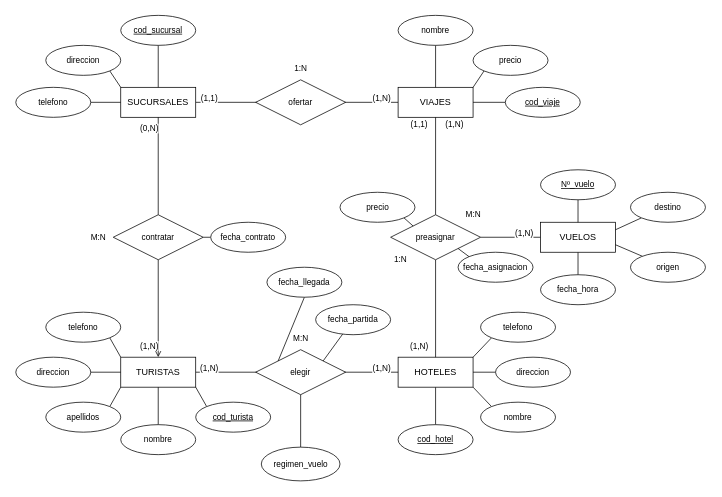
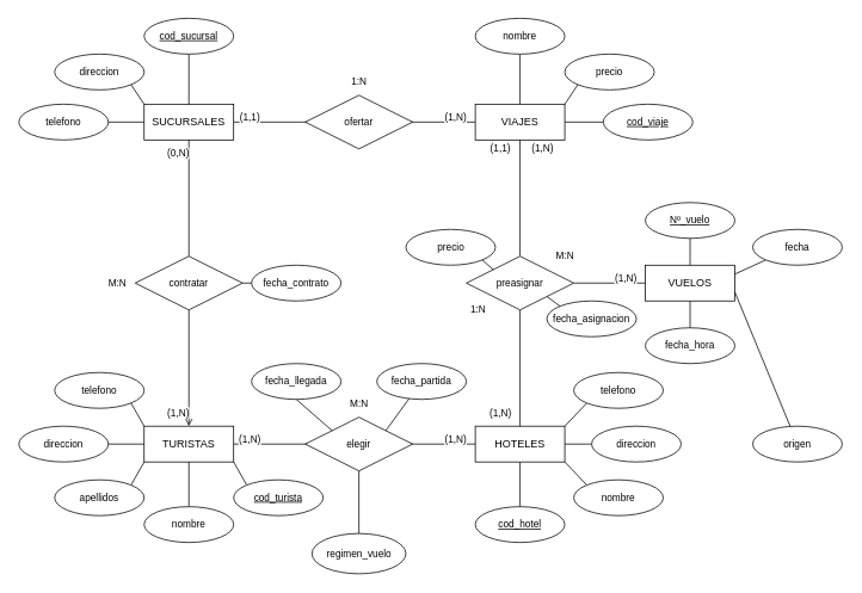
  <mxCell id="0" />
  <mxCell id="1" parent="0" />
  <mxCell id="2" style="rounded=0;orthogonalLoop=1;jettySize=auto;html=1;entryX=0.5;entryY=0;entryDx=0;entryDy=0;endArrow=open;endFill=0;" edge="1" parent="1" source="18" target="15"><mxGeometry relative="1" as="geometry" /></mxCell>
  <mxCell id="3" style="edgeStyle=none;shape=connector;rounded=0;orthogonalLoop=1;jettySize=auto;html=1;entryX=0;entryY=0.5;entryDx=0;entryDy=0;strokeColor=default;align=center;verticalAlign=middle;fontFamily=Helvetica;fontSize=11;fontColor=default;labelBackgroundColor=default;endArrow=none;endFill=0;" edge="1" parent="1" source="4" target="5"><mxGeometry relative="1" as="geometry" /></mxCell>
  <mxCell id="4" value="SUCURSALES" style="whiteSpace=wrap;html=1;align=center;" vertex="1" parent="1"><mxGeometry x="160" y="116" width="100" height="40" as="geometry" /></mxCell>
  <mxCell id="5" value="VIAJES" style="whiteSpace=wrap;html=1;align=center;" vertex="1" parent="1"><mxGeometry x="530" y="116" width="100" height="40" as="geometry" /></mxCell>
  <mxCell id="6" style="edgeStyle=none;shape=connector;rounded=0;orthogonalLoop=1;jettySize=auto;html=1;strokeColor=default;align=center;verticalAlign=middle;fontFamily=Helvetica;fontSize=11;fontColor=default;labelBackgroundColor=default;endArrow=none;endFill=0;entryX=1;entryY=0.5;entryDx=0;entryDy=0;" edge="1" parent="1" source="8" target="21"><mxGeometry relative="1" as="geometry"><mxPoint x="580" y="336" as="targetPoint" /></mxGeometry></mxCell>
  <mxCell id="7" style="edgeStyle=none;shape=connector;rounded=0;orthogonalLoop=1;jettySize=auto;html=1;entryX=0.5;entryY=0;entryDx=0;entryDy=0;strokeColor=default;align=center;verticalAlign=middle;fontFamily=Helvetica;fontSize=11;fontColor=default;labelBackgroundColor=default;endArrow=none;endFill=0;" edge="1" parent="1" source="8" target="22"><mxGeometry relative="1" as="geometry" /></mxCell>
  <mxCell id="8" value="VUELOS" style="whiteSpace=wrap;html=1;align=center;" vertex="1" parent="1"><mxGeometry x="720" y="296" width="100" height="40" as="geometry" /></mxCell>
  <mxCell id="9" style="edgeStyle=none;shape=connector;rounded=0;orthogonalLoop=1;jettySize=auto;html=1;entryX=0.5;entryY=1;entryDx=0;entryDy=0;strokeColor=default;align=center;verticalAlign=middle;fontFamily=Helvetica;fontSize=11;fontColor=default;labelBackgroundColor=default;endArrow=none;endFill=0;" edge="1" parent="1" source="21" target="5"><mxGeometry relative="1" as="geometry" /></mxCell>
  <mxCell id="10" style="edgeStyle=none;shape=connector;rounded=0;orthogonalLoop=1;jettySize=auto;html=1;entryX=0.5;entryY=0;entryDx=0;entryDy=0;strokeColor=default;align=center;verticalAlign=middle;fontFamily=Helvetica;fontSize=11;fontColor=default;labelBackgroundColor=default;endArrow=none;endFill=0;" edge="1" parent="1" source="12" target="29"><mxGeometry relative="1" as="geometry" /></mxCell>
  <mxCell id="11" style="edgeStyle=none;shape=connector;rounded=0;orthogonalLoop=1;jettySize=auto;html=1;exitX=1;exitY=1;exitDx=0;exitDy=0;entryX=0;entryY=0;entryDx=0;entryDy=0;strokeColor=default;align=center;verticalAlign=middle;fontFamily=Helvetica;fontSize=11;fontColor=default;labelBackgroundColor=default;endArrow=none;endFill=0;" edge="1" parent="1" source="12" target="30"><mxGeometry relative="1" as="geometry" /></mxCell>
  <mxCell id="12" value="HOTELES" style="whiteSpace=wrap;html=1;align=center;" vertex="1" parent="1"><mxGeometry x="530" y="476" width="100" height="40" as="geometry" /></mxCell>
  <mxCell id="13" style="edgeStyle=none;shape=connector;rounded=0;orthogonalLoop=1;jettySize=auto;html=1;exitX=1;exitY=0.5;exitDx=0;exitDy=0;entryX=0;entryY=0.5;entryDx=0;entryDy=0;strokeColor=default;align=center;verticalAlign=middle;fontFamily=Helvetica;fontSize=11;fontColor=default;labelBackgroundColor=default;endArrow=none;endFill=0;" edge="1" parent="1" source="15" target="12"><mxGeometry relative="1" as="geometry" /></mxCell>
  <mxCell id="14" style="edgeStyle=none;shape=connector;rounded=0;orthogonalLoop=1;jettySize=auto;html=1;exitX=0;exitY=0;exitDx=0;exitDy=0;entryX=1;entryY=1;entryDx=0;entryDy=0;strokeColor=default;align=center;verticalAlign=middle;fontFamily=Helvetica;fontSize=11;fontColor=default;labelBackgroundColor=default;endArrow=none;endFill=0;" edge="1" parent="1" source="15" target="53"><mxGeometry relative="1" as="geometry" /></mxCell>
  <mxCell id="15" value="TURISTAS" style="whiteSpace=wrap;html=1;align=center;" vertex="1" parent="1"><mxGeometry x="160" y="476" width="100" height="40" as="geometry" /></mxCell>
  <mxCell id="16" value="elegir" style="shape=rhombus;perimeter=rhombusPerimeter;whiteSpace=wrap;html=1;align=center;fontFamily=Helvetica;fontSize=11;fontColor=default;labelBackgroundColor=default;" vertex="1" parent="1"><mxGeometry x="340" y="466" width="120" height="60" as="geometry" /></mxCell>
  <mxCell id="17" value="" style="rounded=0;orthogonalLoop=1;jettySize=auto;html=1;entryX=0.5;entryY=0;entryDx=0;entryDy=0;endArrow=none;endFill=0;" edge="1" parent="1" source="4" target="18"><mxGeometry relative="1" as="geometry"><mxPoint x="210" y="156" as="sourcePoint" /><mxPoint x="210" y="476" as="targetPoint" /></mxGeometry></mxCell>
  <mxCell id="18" value="contratar" style="shape=rhombus;perimeter=rhombusPerimeter;whiteSpace=wrap;html=1;align=center;fontFamily=Helvetica;fontSize=11;fontColor=default;labelBackgroundColor=default;" vertex="1" parent="1"><mxGeometry x="150" y="286" width="120" height="60" as="geometry" /></mxCell>
  <mxCell id="19" value="ofertar" style="shape=rhombus;perimeter=rhombusPerimeter;whiteSpace=wrap;html=1;align=center;fontFamily=Helvetica;fontSize=11;fontColor=default;labelBackgroundColor=default;" vertex="1" parent="1"><mxGeometry x="340" y="106" width="120" height="60" as="geometry" /></mxCell>
  <mxCell id="20" value="" style="edgeStyle=none;shape=connector;rounded=0;orthogonalLoop=1;jettySize=auto;html=1;entryX=0.5;entryY=1;entryDx=0;entryDy=0;strokeColor=default;align=center;verticalAlign=middle;fontFamily=Helvetica;fontSize=11;fontColor=default;labelBackgroundColor=default;endArrow=none;endFill=0;" edge="1" parent="1" source="12" target="21"><mxGeometry relative="1" as="geometry"><mxPoint x="580" y="476" as="sourcePoint" /><mxPoint x="580" y="156" as="targetPoint" /></mxGeometry></mxCell>
  <mxCell id="21" value="preasignar" style="shape=rhombus;perimeter=rhombusPerimeter;whiteSpace=wrap;html=1;align=center;fontFamily=Helvetica;fontSize=11;fontColor=default;labelBackgroundColor=default;" vertex="1" parent="1"><mxGeometry x="520" y="286" width="120" height="60" as="geometry" /></mxCell>
  <mxCell id="22" value="fecha_hora" style="ellipse;whiteSpace=wrap;html=1;align=center;fontFamily=Helvetica;fontSize=11;fontColor=default;labelBackgroundColor=default;" vertex="1" parent="1"><mxGeometry x="720" y="366" width="100" height="40" as="geometry" /></mxCell>
  <mxCell id="23" style="edgeStyle=none;shape=connector;rounded=0;orthogonalLoop=1;jettySize=auto;html=1;entryX=0.5;entryY=0;entryDx=0;entryDy=0;strokeColor=default;align=center;verticalAlign=middle;fontFamily=Helvetica;fontSize=11;fontColor=default;labelBackgroundColor=default;endArrow=none;endFill=0;" edge="1" parent="1" source="24" target="8"><mxGeometry relative="1" as="geometry" /></mxCell>
  <mxCell id="24" value="Nº_vuelo" style="ellipse;whiteSpace=wrap;html=1;align=center;fontStyle=4;fontFamily=Helvetica;fontSize=11;fontColor=default;labelBackgroundColor=default;" vertex="1" parent="1"><mxGeometry x="720" y="226" width="100" height="40" as="geometry" /></mxCell>
  <mxCell id="25" style="edgeStyle=none;shape=connector;rounded=0;orthogonalLoop=1;jettySize=auto;html=1;entryX=1;entryY=0.75;entryDx=0;entryDy=0;strokeColor=default;align=center;verticalAlign=middle;fontFamily=Helvetica;fontSize=11;fontColor=default;labelBackgroundColor=default;endArrow=none;endFill=0;" edge="1" parent="1" source="26" target="8"><mxGeometry relative="1" as="geometry" /></mxCell>
- <mxCell id="26" value="origen" style="ellipse;whiteSpace=wrap;html=1;align=center;fontFamily=Helvetica;fontSize=11;fontColor=default;labelBackgroundColor=default;" vertex="1" parent="1"><mxGeometry x="840" y="336" width="100" height="40" as="geometry" /></mxCell>
+ <mxCell id="26" value="origen" style="ellipse;whiteSpace=wrap;html=1;align=center;fontFamily=Helvetica;fontSize=11;fontColor=default;labelBackgroundColor=default;" vertex="1" parent="1"><mxGeometry x="840" y="476" width="100" height="40" as="geometry" /></mxCell>
  <mxCell id="27" style="edgeStyle=none;shape=connector;rounded=0;orthogonalLoop=1;jettySize=auto;html=1;exitX=0;exitY=1;exitDx=0;exitDy=0;entryX=1;entryY=0.25;entryDx=0;entryDy=0;strokeColor=default;align=center;verticalAlign=middle;fontFamily=Helvetica;fontSize=11;fontColor=default;labelBackgroundColor=default;endArrow=none;endFill=0;" edge="1" parent="1" source="28" target="8"><mxGeometry relative="1" as="geometry" /></mxCell>
- <mxCell id="28" value="destino" style="ellipse;whiteSpace=wrap;html=1;align=center;fontFamily=Helvetica;fontSize=11;fontColor=default;labelBackgroundColor=default;" vertex="1" parent="1"><mxGeometry x="840" y="256" width="100" height="40" as="geometry" /></mxCell>
+ <mxCell id="28" value="fecha" style="ellipse;whiteSpace=wrap;html=1;align=center;fontFamily=Helvetica;fontSize=11;fontColor=default;labelBackgroundColor=default;" vertex="1" parent="1"><mxGeometry x="840" y="256" width="100" height="40" as="geometry" /></mxCell>
  <mxCell id="29" value="cod_hotel" style="ellipse;whiteSpace=wrap;html=1;align=center;fontStyle=4;fontFamily=Helvetica;fontSize=11;fontColor=default;labelBackgroundColor=default;" vertex="1" parent="1"><mxGeometry x="530" y="566" width="100" height="40" as="geometry" /></mxCell>
  <mxCell id="30" value="nombre" style="ellipse;whiteSpace=wrap;html=1;align=center;fontFamily=Helvetica;fontSize=11;fontColor=default;labelBackgroundColor=default;" vertex="1" parent="1"><mxGeometry x="640" y="536" width="100" height="40" as="geometry" /></mxCell>
  <mxCell id="31" style="edgeStyle=none;shape=connector;rounded=0;orthogonalLoop=1;jettySize=auto;html=1;exitX=0;exitY=0.5;exitDx=0;exitDy=0;entryX=1;entryY=0.5;entryDx=0;entryDy=0;strokeColor=default;align=center;verticalAlign=middle;fontFamily=Helvetica;fontSize=11;fontColor=default;labelBackgroundColor=default;endArrow=none;endFill=0;" edge="1" parent="1" source="32" target="12"><mxGeometry relative="1" as="geometry" /></mxCell>
  <mxCell id="32" value="direccion" style="ellipse;whiteSpace=wrap;html=1;align=center;fontFamily=Helvetica;fontSize=11;fontColor=default;labelBackgroundColor=default;" vertex="1" parent="1"><mxGeometry x="660" y="476" width="100" height="40" as="geometry" /></mxCell>
  <mxCell id="33" style="edgeStyle=none;shape=connector;rounded=0;orthogonalLoop=1;jettySize=auto;html=1;exitX=0;exitY=1;exitDx=0;exitDy=0;entryX=1;entryY=0;entryDx=0;entryDy=0;strokeColor=default;align=center;verticalAlign=middle;fontFamily=Helvetica;fontSize=11;fontColor=default;labelBackgroundColor=default;endArrow=none;endFill=0;" edge="1" parent="1" source="34" target="12"><mxGeometry relative="1" as="geometry" /></mxCell>
  <mxCell id="34" value="telefono" style="ellipse;whiteSpace=wrap;html=1;align=center;fontFamily=Helvetica;fontSize=11;fontColor=default;labelBackgroundColor=default;" vertex="1" parent="1"><mxGeometry x="640" y="416" width="100" height="40" as="geometry" /></mxCell>
  <mxCell id="35" value="precio" style="ellipse;whiteSpace=wrap;html=1;align=center;fontFamily=Helvetica;fontSize=11;fontColor=default;labelBackgroundColor=default;" vertex="1" parent="1"><mxGeometry x="452.5" y="256" width="100" height="40" as="geometry" /></mxCell>
  <mxCell id="36" style="edgeStyle=none;shape=connector;rounded=0;orthogonalLoop=1;jettySize=auto;html=1;entryX=0;entryY=0;entryDx=0;entryDy=0;strokeColor=default;align=center;verticalAlign=middle;fontFamily=Helvetica;fontSize=11;fontColor=default;labelBackgroundColor=default;endArrow=none;endFill=0;exitX=1;exitY=1;exitDx=0;exitDy=0;" edge="1" parent="1" source="35" target="21"><mxGeometry relative="1" as="geometry"><mxPoint x="620" y="290" as="sourcePoint" /></mxGeometry></mxCell>
  <mxCell id="37" style="edgeStyle=none;shape=connector;rounded=0;orthogonalLoop=1;jettySize=auto;html=1;exitX=0;exitY=0;exitDx=0;exitDy=0;entryX=1;entryY=1;entryDx=0;entryDy=0;strokeColor=default;align=center;verticalAlign=middle;fontFamily=Helvetica;fontSize=11;fontColor=default;labelBackgroundColor=default;endArrow=none;endFill=0;" edge="1" parent="1" source="38" target="21"><mxGeometry relative="1" as="geometry" /></mxCell>
  <mxCell id="38" value="fecha_asignacion" style="ellipse;whiteSpace=wrap;html=1;align=center;fontFamily=Helvetica;fontSize=11;fontColor=default;labelBackgroundColor=default;" vertex="1" parent="1"><mxGeometry x="610" y="336" width="100" height="40" as="geometry" /></mxCell>
  <mxCell id="39" style="edgeStyle=none;shape=connector;rounded=0;orthogonalLoop=1;jettySize=auto;html=1;entryX=1;entryY=0;entryDx=0;entryDy=0;strokeColor=default;align=center;verticalAlign=middle;fontFamily=Helvetica;fontSize=11;fontColor=default;labelBackgroundColor=default;endArrow=none;endFill=0;" edge="1" parent="1" source="40" target="16"><mxGeometry relative="1" as="geometry" /></mxCell>
  <mxCell id="40" value="fecha_partida" style="ellipse;whiteSpace=wrap;html=1;align=center;fontFamily=Helvetica;fontSize=11;fontColor=default;labelBackgroundColor=default;" vertex="1" parent="1"><mxGeometry x="420" y="406" width="100" height="40" as="geometry" /></mxCell>
  <mxCell id="41" style="edgeStyle=none;shape=connector;rounded=0;orthogonalLoop=1;jettySize=auto;html=1;entryX=0;entryY=0;entryDx=0;entryDy=0;strokeColor=default;align=center;verticalAlign=middle;fontFamily=Helvetica;fontSize=11;fontColor=default;labelBackgroundColor=default;endArrow=none;endFill=0;exitX=0.5;exitY=1;exitDx=0;exitDy=0;" edge="1" parent="1" source="42" target="16"><mxGeometry relative="1" as="geometry" /></mxCell>
- <mxCell id="42" value="fecha_llegada" style="ellipse;whiteSpace=wrap;html=1;align=center;fontFamily=Helvetica;fontSize=11;fontColor=default;labelBackgroundColor=default;" vertex="1" parent="1"><mxGeometry x="355" y="356" width="100" height="40" as="geometry" /></mxCell>
+ <mxCell id="42" value="fecha_llegada" style="ellipse;whiteSpace=wrap;html=1;align=center;fontFamily=Helvetica;fontSize=11;fontColor=default;labelBackgroundColor=default;" vertex="1" parent="1"><mxGeometry x="280" y="406" width="100" height="40" as="geometry" /></mxCell>
  <mxCell id="43" style="edgeStyle=none;shape=connector;rounded=0;orthogonalLoop=1;jettySize=auto;html=1;entryX=0.5;entryY=1;entryDx=0;entryDy=0;strokeColor=default;align=center;verticalAlign=middle;fontFamily=Helvetica;fontSize=11;fontColor=default;labelBackgroundColor=default;endArrow=none;endFill=0;" edge="1" parent="1" source="44" target="16"><mxGeometry relative="1" as="geometry" /></mxCell>
  <mxCell id="44" value="regimen_vuelo" style="ellipse;whiteSpace=wrap;html=1;align=center;fontFamily=Helvetica;fontSize=11;fontColor=default;labelBackgroundColor=default;" vertex="1" parent="1"><mxGeometry x="347.5" y="596" width="105" height="45" as="geometry" /></mxCell>
  <mxCell id="45" style="edgeStyle=none;shape=connector;rounded=0;orthogonalLoop=1;jettySize=auto;html=1;entryX=0.5;entryY=1;entryDx=0;entryDy=0;strokeColor=default;align=center;verticalAlign=middle;fontFamily=Helvetica;fontSize=11;fontColor=default;labelBackgroundColor=default;endArrow=none;endFill=0;" edge="1" parent="1" source="46" target="15"><mxGeometry relative="1" as="geometry" /></mxCell>
  <mxCell id="46" value="nombre" style="ellipse;whiteSpace=wrap;html=1;align=center;fontFamily=Helvetica;fontSize=11;fontColor=default;labelBackgroundColor=default;" vertex="1" parent="1"><mxGeometry x="160" y="566" width="100" height="40" as="geometry" /></mxCell>
  <mxCell id="47" style="edgeStyle=none;shape=connector;rounded=0;orthogonalLoop=1;jettySize=auto;html=1;exitX=0;exitY=0;exitDx=0;exitDy=0;entryX=1;entryY=1;entryDx=0;entryDy=0;strokeColor=default;align=center;verticalAlign=middle;fontFamily=Helvetica;fontSize=11;fontColor=default;labelBackgroundColor=default;endArrow=none;endFill=0;" edge="1" parent="1" source="48" target="15"><mxGeometry relative="1" as="geometry" /></mxCell>
  <mxCell id="48" value="cod_turista" style="ellipse;whiteSpace=wrap;html=1;align=center;fontStyle=4;fontFamily=Helvetica;fontSize=11;fontColor=default;labelBackgroundColor=default;" vertex="1" parent="1"><mxGeometry x="260" y="536" width="100" height="40" as="geometry" /></mxCell>
  <mxCell id="49" style="edgeStyle=none;shape=connector;rounded=0;orthogonalLoop=1;jettySize=auto;html=1;exitX=1;exitY=0;exitDx=0;exitDy=0;entryX=0;entryY=1;entryDx=0;entryDy=0;strokeColor=default;align=center;verticalAlign=middle;fontFamily=Helvetica;fontSize=11;fontColor=default;labelBackgroundColor=default;endArrow=none;endFill=0;" edge="1" parent="1" source="50" target="15"><mxGeometry relative="1" as="geometry" /></mxCell>
  <mxCell id="50" value="apellidos" style="ellipse;whiteSpace=wrap;html=1;align=center;fontFamily=Helvetica;fontSize=11;fontColor=default;labelBackgroundColor=default;" vertex="1" parent="1"><mxGeometry x="60" y="536" width="100" height="40" as="geometry" /></mxCell>
  <mxCell id="51" style="edgeStyle=none;shape=connector;rounded=0;orthogonalLoop=1;jettySize=auto;html=1;exitX=1;exitY=0.5;exitDx=0;exitDy=0;entryX=0;entryY=0.5;entryDx=0;entryDy=0;strokeColor=default;align=center;verticalAlign=middle;fontFamily=Helvetica;fontSize=11;fontColor=default;labelBackgroundColor=default;endArrow=none;endFill=0;" edge="1" parent="1" source="52" target="15"><mxGeometry relative="1" as="geometry" /></mxCell>
  <mxCell id="52" value="direccion" style="ellipse;whiteSpace=wrap;html=1;align=center;fontFamily=Helvetica;fontSize=11;fontColor=default;labelBackgroundColor=default;" vertex="1" parent="1"><mxGeometry x="20" y="476" width="100" height="40" as="geometry" /></mxCell>
  <mxCell id="53" value="telefono" style="ellipse;whiteSpace=wrap;html=1;align=center;fontFamily=Helvetica;fontSize=11;fontColor=default;labelBackgroundColor=default;" vertex="1" parent="1"><mxGeometry x="60" y="416" width="100" height="40" as="geometry" /></mxCell>
  <mxCell id="54" style="edgeStyle=none;shape=connector;rounded=0;orthogonalLoop=1;jettySize=auto;html=1;exitX=0;exitY=0.5;exitDx=0;exitDy=0;entryX=1;entryY=0.5;entryDx=0;entryDy=0;strokeColor=default;align=center;verticalAlign=middle;fontFamily=Helvetica;fontSize=11;fontColor=default;labelBackgroundColor=default;endArrow=none;endFill=0;" edge="1" parent="1" source="55" target="18"><mxGeometry relative="1" as="geometry" /></mxCell>
  <mxCell id="55" value="fecha_contrato" style="ellipse;whiteSpace=wrap;html=1;align=center;fontFamily=Helvetica;fontSize=11;fontColor=default;labelBackgroundColor=default;" vertex="1" parent="1"><mxGeometry x="280" y="296" width="100" height="40" as="geometry" /></mxCell>
  <mxCell id="56" style="edgeStyle=none;shape=connector;rounded=0;orthogonalLoop=1;jettySize=auto;html=1;strokeColor=default;align=center;verticalAlign=middle;fontFamily=Helvetica;fontSize=11;fontColor=default;labelBackgroundColor=default;endArrow=none;endFill=0;" edge="1" parent="1" source="57" target="4"><mxGeometry relative="1" as="geometry" /></mxCell>
  <mxCell id="57" value="cod_sucursal" style="ellipse;whiteSpace=wrap;html=1;align=center;fontStyle=4;fontFamily=Helvetica;fontSize=11;fontColor=default;labelBackgroundColor=default;" vertex="1" parent="1"><mxGeometry x="160" y="20" width="100" height="40" as="geometry" /></mxCell>
  <mxCell id="58" style="edgeStyle=none;shape=connector;rounded=0;orthogonalLoop=1;jettySize=auto;html=1;exitX=1;exitY=1;exitDx=0;exitDy=0;entryX=0;entryY=0;entryDx=0;entryDy=0;strokeColor=default;align=center;verticalAlign=middle;fontFamily=Helvetica;fontSize=11;fontColor=default;labelBackgroundColor=default;endArrow=none;endFill=0;" edge="1" parent="1" source="59" target="4"><mxGeometry relative="1" as="geometry" /></mxCell>
  <mxCell id="59" value="direccion" style="ellipse;whiteSpace=wrap;html=1;align=center;fontFamily=Helvetica;fontSize=11;fontColor=default;labelBackgroundColor=default;" vertex="1" parent="1"><mxGeometry x="60" y="60" width="100" height="40" as="geometry" /></mxCell>
  <mxCell id="60" style="edgeStyle=none;shape=connector;rounded=0;orthogonalLoop=1;jettySize=auto;html=1;exitX=1;exitY=0.5;exitDx=0;exitDy=0;entryX=0;entryY=0.5;entryDx=0;entryDy=0;strokeColor=default;align=center;verticalAlign=middle;fontFamily=Helvetica;fontSize=11;fontColor=default;labelBackgroundColor=default;endArrow=none;endFill=0;" edge="1" parent="1" source="61" target="4"><mxGeometry relative="1" as="geometry" /></mxCell>
  <mxCell id="61" value="telefono" style="ellipse;whiteSpace=wrap;html=1;align=center;fontFamily=Helvetica;fontSize=11;fontColor=default;labelBackgroundColor=default;" vertex="1" parent="1"><mxGeometry x="20" y="116" width="100" height="40" as="geometry" /></mxCell>
  <mxCell id="62" style="edgeStyle=none;shape=connector;rounded=0;orthogonalLoop=1;jettySize=auto;html=1;entryX=1;entryY=0.5;entryDx=0;entryDy=0;strokeColor=default;align=center;verticalAlign=middle;fontFamily=Helvetica;fontSize=11;fontColor=default;labelBackgroundColor=default;endArrow=none;endFill=0;" edge="1" parent="1" source="63" target="5"><mxGeometry relative="1" as="geometry" /></mxCell>
  <mxCell id="63" value="cod_viaje" style="ellipse;whiteSpace=wrap;html=1;align=center;fontStyle=4;fontFamily=Helvetica;fontSize=11;fontColor=default;labelBackgroundColor=default;" vertex="1" parent="1"><mxGeometry x="673" y="116" width="100" height="40" as="geometry" /></mxCell>
  <mxCell id="64" style="edgeStyle=none;shape=connector;rounded=0;orthogonalLoop=1;jettySize=auto;html=1;exitX=0.5;exitY=1;exitDx=0;exitDy=0;entryX=0.5;entryY=0;entryDx=0;entryDy=0;strokeColor=default;align=center;verticalAlign=middle;fontFamily=Helvetica;fontSize=11;fontColor=default;labelBackgroundColor=default;endArrow=none;endFill=0;" edge="1" parent="1" source="65" target="5"><mxGeometry relative="1" as="geometry" /></mxCell>
  <mxCell id="65" value="nombre" style="ellipse;whiteSpace=wrap;html=1;align=center;fontFamily=Helvetica;fontSize=11;fontColor=default;labelBackgroundColor=default;" vertex="1" parent="1"><mxGeometry x="530" y="20" width="100" height="40" as="geometry" /></mxCell>
  <mxCell id="66" style="edgeStyle=none;shape=connector;rounded=0;orthogonalLoop=1;jettySize=auto;html=1;exitX=0;exitY=1;exitDx=0;exitDy=0;entryX=1;entryY=0;entryDx=0;entryDy=0;strokeColor=default;align=center;verticalAlign=middle;fontFamily=Helvetica;fontSize=11;fontColor=default;labelBackgroundColor=default;endArrow=none;endFill=0;" edge="1" parent="1" source="67" target="5"><mxGeometry relative="1" as="geometry" /></mxCell>
  <mxCell id="67" value="precio" style="ellipse;whiteSpace=wrap;html=1;align=center;fontFamily=Helvetica;fontSize=11;fontColor=default;labelBackgroundColor=default;" vertex="1" parent="1"><mxGeometry x="630" y="60" width="100" height="40" as="geometry" /></mxCell>
  <mxCell id="68" value="M:N" style="text;html=1;align=center;verticalAlign=middle;resizable=0;points=[];autosize=1;strokeColor=none;fillColor=none;fontFamily=Helvetica;fontSize=11;fontColor=default;labelBackgroundColor=default;" vertex="1" parent="1"><mxGeometry x="110" y="301" width="40" height="30" as="geometry" /></mxCell>
  <mxCell id="69" value="(0,N)" style="text;html=1;align=center;verticalAlign=middle;resizable=0;points=[];autosize=1;strokeColor=none;fillColor=none;fontFamily=Helvetica;fontSize=11;fontColor=default;labelBackgroundColor=default;" vertex="1" parent="1"><mxGeometry x="173" y="156" width="50" height="30" as="geometry" /></mxCell>
  <mxCell id="70" value="(1,N)" style="text;html=1;align=center;verticalAlign=middle;resizable=0;points=[];autosize=1;strokeColor=none;fillColor=none;fontFamily=Helvetica;fontSize=11;fontColor=default;labelBackgroundColor=default;" vertex="1" parent="1"><mxGeometry x="173" y="446" width="50" height="30" as="geometry" /></mxCell>
  <mxCell id="71" value="M:N" style="text;html=1;align=center;verticalAlign=middle;resizable=0;points=[];autosize=1;strokeColor=none;fillColor=none;fontFamily=Helvetica;fontSize=11;fontColor=default;labelBackgroundColor=default;" vertex="1" parent="1"><mxGeometry x="380" y="436" width="40" height="30" as="geometry" /></mxCell>
  <mxCell id="72" value="(1,N)" style="text;html=1;align=center;verticalAlign=middle;resizable=0;points=[];autosize=1;strokeColor=none;fillColor=none;fontFamily=Helvetica;fontSize=11;fontColor=default;labelBackgroundColor=default;" vertex="1" parent="1"><mxGeometry x="253" y="476" width="50" height="30" as="geometry" /></mxCell>
  <mxCell id="73" value="(1,N)" style="text;html=1;align=center;verticalAlign=middle;resizable=0;points=[];autosize=1;strokeColor=none;fillColor=none;fontFamily=Helvetica;fontSize=11;fontColor=default;labelBackgroundColor=default;" vertex="1" parent="1"><mxGeometry x="483" y="476" width="50" height="30" as="geometry" /></mxCell>
  <mxCell id="74" value="M:N" style="text;html=1;align=center;verticalAlign=middle;resizable=0;points=[];autosize=1;strokeColor=none;fillColor=none;fontFamily=Helvetica;fontSize=11;fontColor=default;labelBackgroundColor=default;" vertex="1" parent="1"><mxGeometry x="610" y="271" width="40" height="30" as="geometry" /></mxCell>
  <mxCell id="75" value="(1,N)" style="text;html=1;align=center;verticalAlign=middle;resizable=0;points=[];autosize=1;strokeColor=none;fillColor=none;fontFamily=Helvetica;fontSize=11;fontColor=default;labelBackgroundColor=default;" vertex="1" parent="1"><mxGeometry x="580" y="150" width="50" height="30" as="geometry" /></mxCell>
  <mxCell id="76" value="(1,N)" style="text;html=1;align=center;verticalAlign=middle;resizable=0;points=[];autosize=1;strokeColor=none;fillColor=none;fontFamily=Helvetica;fontSize=11;fontColor=default;labelBackgroundColor=default;" vertex="1" parent="1"><mxGeometry x="673" y="296" width="50" height="30" as="geometry" /></mxCell>
  <mxCell id="77" value="(1,1)" style="text;html=1;align=center;verticalAlign=middle;resizable=0;points=[];autosize=1;strokeColor=none;fillColor=none;fontFamily=Helvetica;fontSize=11;fontColor=default;labelBackgroundColor=default;" vertex="1" parent="1"><mxGeometry x="533" y="150" width="50" height="30" as="geometry" /></mxCell>
  <mxCell id="78" value="(1,N)" style="text;html=1;align=center;verticalAlign=middle;resizable=0;points=[];autosize=1;strokeColor=none;fillColor=none;fontFamily=Helvetica;fontSize=11;fontColor=default;labelBackgroundColor=default;" vertex="1" parent="1"><mxGeometry x="533" y="446" width="50" height="30" as="geometry" /></mxCell>
  <mxCell id="79" value="1:N" style="text;html=1;align=center;verticalAlign=middle;resizable=0;points=[];autosize=1;strokeColor=none;fillColor=none;fontFamily=Helvetica;fontSize=11;fontColor=default;labelBackgroundColor=default;" vertex="1" parent="1"><mxGeometry x="512.5" y="331" width="40" height="30" as="geometry" /></mxCell>
  <mxCell id="80" value="1:N" style="text;html=1;align=center;verticalAlign=middle;resizable=0;points=[];autosize=1;strokeColor=none;fillColor=none;fontFamily=Helvetica;fontSize=11;fontColor=default;labelBackgroundColor=default;" vertex="1" parent="1"><mxGeometry x="380" y="76" width="40" height="30" as="geometry" /></mxCell>
  <mxCell id="81" value="(1,1)" style="text;html=1;align=center;verticalAlign=middle;resizable=0;points=[];autosize=1;strokeColor=none;fillColor=none;fontFamily=Helvetica;fontSize=11;fontColor=default;labelBackgroundColor=default;" vertex="1" parent="1"><mxGeometry x="253" y="116" width="50" height="30" as="geometry" /></mxCell>
  <mxCell id="82" value="(1,N)" style="text;html=1;align=center;verticalAlign=middle;resizable=0;points=[];autosize=1;strokeColor=none;fillColor=none;fontFamily=Helvetica;fontSize=11;fontColor=default;labelBackgroundColor=default;" vertex="1" parent="1"><mxGeometry x="483" y="116" width="50" height="30" as="geometry" /></mxCell>
